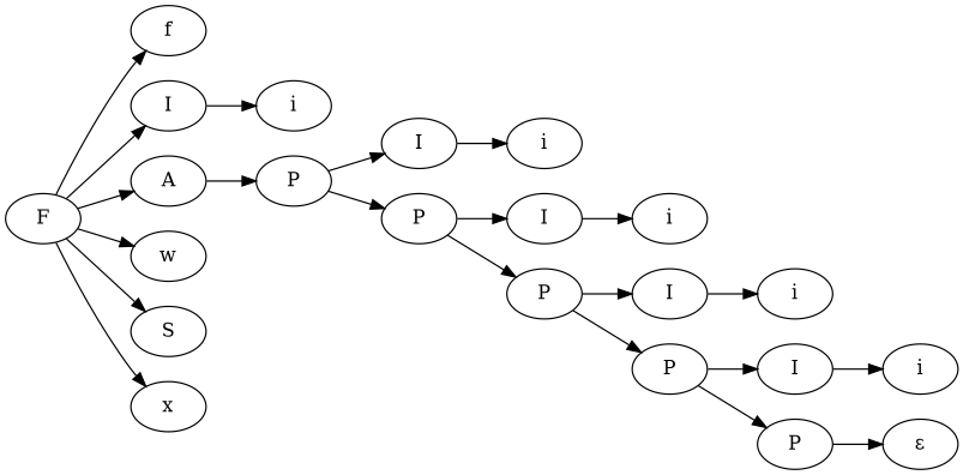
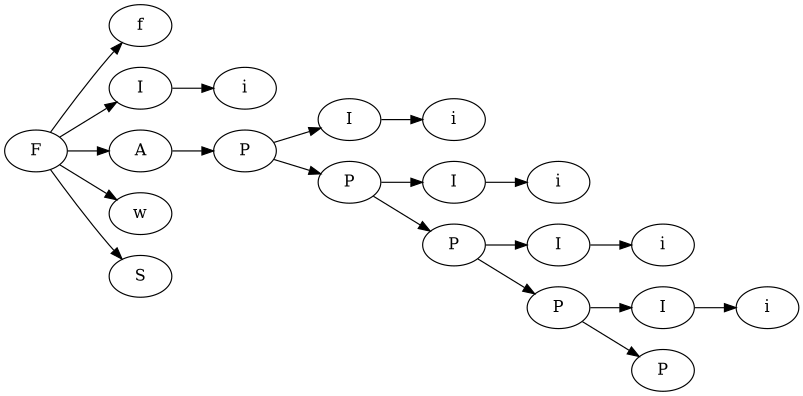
  digraph {
    rankdir=LR
    shape=circle
    n1 [label=f]
    F
    n3 [label=I]
    n4 [label=A]
    n5 [label=w]
    n6 [label=S]
-   n7 [label=x]
    n8 [label=i]
    n9 [label=P]
    n10 [label=I]
    n11 [label=P]
    n12 [label=i]
    n13 [label=I]
    n14 [label=i]
    n15 [label=I]
    n16 [label=i]
    n17 [label=I]
    n18 [label=i]
    n19 [label=P]
    n20 [label=P]
    n21 [label=P]
-   n22 [label=<&#949;>]
    F -> n1
    F -> n3
    F -> n4
    F -> n5
    F -> n6
-   F -> n7
    n3 -> n8
    n4 -> n9
    n9 -> n10
    n9 -> n11
    n10 -> n12
    n11 -> n13
    n11 -> n19
    n13 -> n14
    n15 -> n16
    n17 -> n18
    n19 -> n15
    n19 -> n20
    n20 -> n17
    n20 -> n21
-   n21 -> n22
  }
